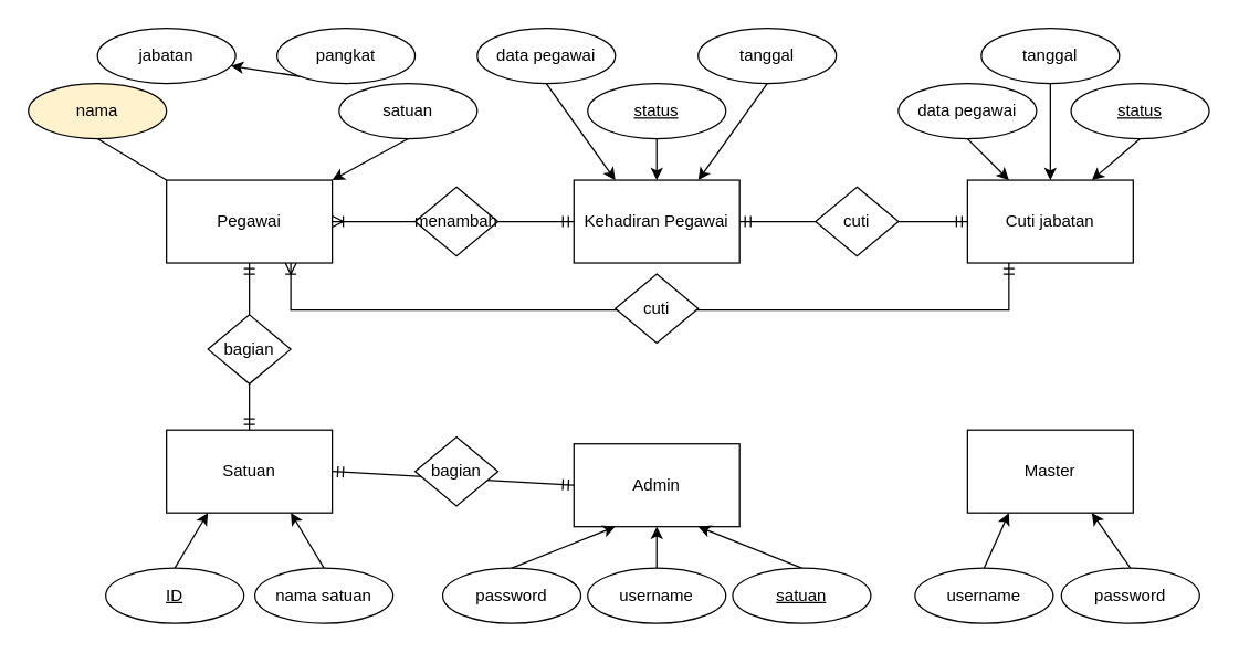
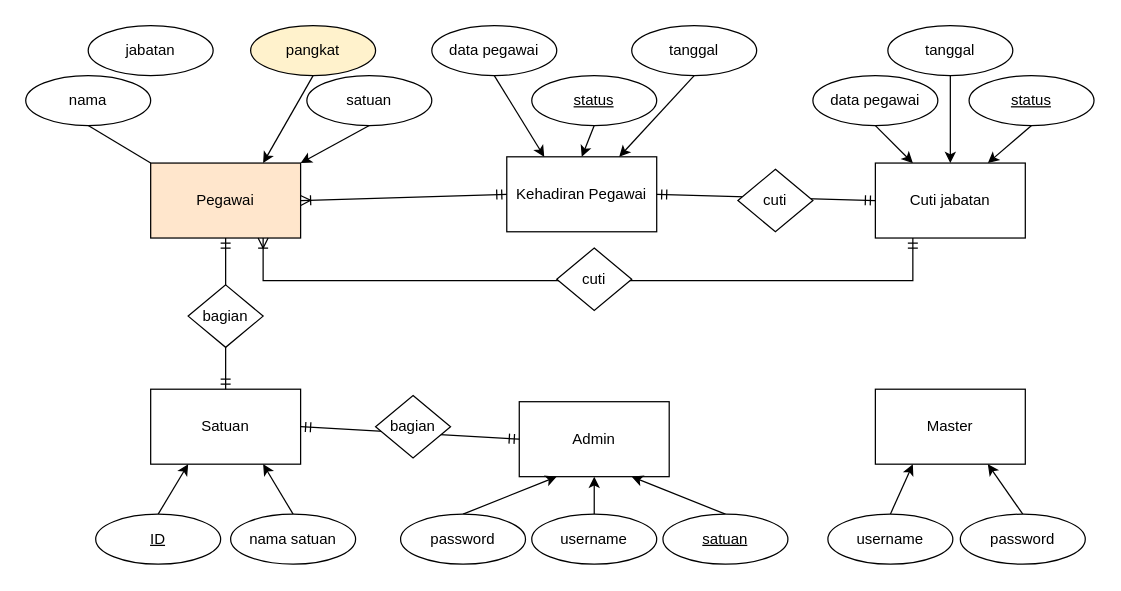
  <mxCell id="0" />
  <mxCell id="1" parent="0" />
- <mxCell id="2" value="Pegawai" style="rounded=0;whiteSpace=wrap;html=1;" vertex="1" parent="1"><mxGeometry x="120" y="130" width="120" height="60" as="geometry" /></mxCell>
+ <mxCell id="2" value="Pegawai" style="rounded=0;whiteSpace=wrap;html=1;fillColor=#ffe6cc;" vertex="1" parent="1"><mxGeometry x="120" y="130" width="120" height="60" as="geometry" /></mxCell>
  <mxCell id="3" style="rounded=0;orthogonalLoop=1;jettySize=auto;html=1;exitX=0.5;exitY=1;exitDx=0;exitDy=0;entryX=0;entryY=0;entryDx=0;entryDy=0;endArrow=none;" edge="1" parent="1" source="4" target="2"><mxGeometry relative="1" as="geometry" /></mxCell>
- <mxCell id="4" value="nama" style="ellipse;whiteSpace=wrap;html=1;align=center;fillColor=#fff2cc;" vertex="1" parent="1"><mxGeometry x="20" y="60" width="100" height="40" as="geometry" /></mxCell>
+ <mxCell id="4" value="nama" style="ellipse;whiteSpace=wrap;html=1;align=center;" vertex="1" parent="1"><mxGeometry x="20" y="60" width="100" height="40" as="geometry" /></mxCell>
  <mxCell id="5" value="jabatan" style="ellipse;whiteSpace=wrap;html=1;align=center;" vertex="1" parent="1"><mxGeometry x="70" y="20" width="100" height="40" as="geometry" /></mxCell>
- <mxCell id="6" style="rounded=0;orthogonalLoop=1;jettySize=auto;html=1;exitX=0.5;exitY=1;exitDx=0;exitDy=0;" edge="1" parent="1" source="7" target="5"><mxGeometry relative="1" as="geometry" /></mxCell>
- <mxCell id="7" value="pangkat" style="ellipse;whiteSpace=wrap;html=1;align=center;" vertex="1" parent="1"><mxGeometry x="200" y="20" width="100" height="40" as="geometry" /></mxCell>
+ <mxCell id="6" style="rounded=0;orthogonalLoop=1;jettySize=auto;html=1;exitX=0.5;exitY=1;exitDx=0;exitDy=0;entryX=0.75;entryY=0;entryDx=0;entryDy=0;" edge="1" parent="1" source="7" target="2"><mxGeometry relative="1" as="geometry" /></mxCell>
+ <mxCell id="7" value="pangkat" style="ellipse;whiteSpace=wrap;html=1;align=center;fillColor=#fff2cc;" vertex="1" parent="1"><mxGeometry x="200" y="20" width="100" height="40" as="geometry" /></mxCell>
  <mxCell id="8" value="Satuan" style="rounded=0;whiteSpace=wrap;html=1;" vertex="1" parent="1"><mxGeometry x="120" y="311" width="120" height="60" as="geometry" /></mxCell>
  <mxCell id="9" value="Admin" style="rounded=0;whiteSpace=wrap;html=1;" vertex="1" parent="1"><mxGeometry x="415" y="321" width="120" height="60" as="geometry" /></mxCell>
  <mxCell id="10" style="rounded=0;orthogonalLoop=1;jettySize=auto;html=1;exitX=0.5;exitY=0;exitDx=0;exitDy=0;entryX=0.25;entryY=1;entryDx=0;entryDy=0;" edge="1" parent="1" source="11" target="8"><mxGeometry relative="1" as="geometry" /></mxCell>
  <mxCell id="11" value="&lt;u&gt;ID&lt;/u&gt;" style="ellipse;whiteSpace=wrap;html=1;align=center;" vertex="1" parent="1"><mxGeometry x="76" y="411" width="100" height="40" as="geometry" /></mxCell>
  <mxCell id="12" style="rounded=0;orthogonalLoop=1;jettySize=auto;html=1;exitX=0.5;exitY=0;exitDx=0;exitDy=0;entryX=0.75;entryY=1;entryDx=0;entryDy=0;" edge="1" parent="1" source="13" target="8"><mxGeometry relative="1" as="geometry" /></mxCell>
  <mxCell id="13" value="nama satuan" style="ellipse;whiteSpace=wrap;html=1;align=center;" vertex="1" parent="1"><mxGeometry x="184" y="411" width="100" height="40" as="geometry" /></mxCell>
  <mxCell id="14" style="rounded=0;orthogonalLoop=1;jettySize=auto;html=1;exitX=0.5;exitY=0;exitDx=0;exitDy=0;entryX=0.5;entryY=1;entryDx=0;entryDy=0;" edge="1" parent="1" source="15" target="9"><mxGeometry relative="1" as="geometry" /></mxCell>
  <mxCell id="15" value="username" style="ellipse;whiteSpace=wrap;html=1;align=center;" vertex="1" parent="1"><mxGeometry x="425" y="411" width="100" height="40" as="geometry" /></mxCell>
  <mxCell id="16" style="rounded=0;orthogonalLoop=1;jettySize=auto;html=1;exitX=0.5;exitY=0;exitDx=0;exitDy=0;entryX=0.25;entryY=1;entryDx=0;entryDy=0;" edge="1" parent="1" source="17" target="9"><mxGeometry relative="1" as="geometry" /></mxCell>
  <mxCell id="17" value="password" style="ellipse;whiteSpace=wrap;html=1;align=center;" vertex="1" parent="1"><mxGeometry x="320" y="411" width="100" height="40" as="geometry" /></mxCell>
  <mxCell id="18" style="rounded=0;orthogonalLoop=1;jettySize=auto;html=1;exitX=0.5;exitY=0;exitDx=0;exitDy=0;entryX=0.75;entryY=1;entryDx=0;entryDy=0;" edge="1" parent="1" source="19" target="9"><mxGeometry relative="1" as="geometry" /></mxCell>
  <mxCell id="19" value="&lt;u&gt;satuan&lt;/u&gt;" style="ellipse;whiteSpace=wrap;html=1;align=center;" vertex="1" parent="1"><mxGeometry x="530" y="411" width="100" height="40" as="geometry" /></mxCell>
  <mxCell id="20" value="Master" style="rounded=0;whiteSpace=wrap;html=1;" vertex="1" parent="1"><mxGeometry x="700" y="311" width="120" height="60" as="geometry" /></mxCell>
  <mxCell id="21" style="rounded=0;orthogonalLoop=1;jettySize=auto;html=1;exitX=0.5;exitY=0;exitDx=0;exitDy=0;entryX=0.25;entryY=1;entryDx=0;entryDy=0;" edge="1" parent="1" source="22" target="20"><mxGeometry relative="1" as="geometry" /></mxCell>
  <mxCell id="22" value="username" style="ellipse;whiteSpace=wrap;html=1;align=center;" vertex="1" parent="1"><mxGeometry x="662" y="411" width="100" height="40" as="geometry" /></mxCell>
  <mxCell id="23" style="rounded=0;orthogonalLoop=1;jettySize=auto;html=1;exitX=0.5;exitY=0;exitDx=0;exitDy=0;entryX=0.75;entryY=1;entryDx=0;entryDy=0;" edge="1" parent="1" source="24" target="20"><mxGeometry relative="1" as="geometry" /></mxCell>
  <mxCell id="24" value="password" style="ellipse;whiteSpace=wrap;html=1;align=center;" vertex="1" parent="1"><mxGeometry x="768" y="411" width="100" height="40" as="geometry" /></mxCell>
- <mxCell id="25" value="Kehadiran Pegawai" style="rounded=0;whiteSpace=wrap;html=1;" vertex="1" parent="1"><mxGeometry x="415" y="130" width="120" height="60" as="geometry" /></mxCell>
+ <mxCell id="25" value="Kehadiran Pegawai" style="rounded=0;whiteSpace=wrap;html=1;" vertex="1" parent="1"><mxGeometry x="405" y="125" width="120" height="60" as="geometry" /></mxCell>
  <mxCell id="26" style="rounded=0;orthogonalLoop=1;jettySize=auto;html=1;exitX=0.5;exitY=1;exitDx=0;exitDy=0;entryX=0.25;entryY=0;entryDx=0;entryDy=0;" edge="1" parent="1" source="27" target="25"><mxGeometry relative="1" as="geometry" /></mxCell>
  <mxCell id="27" value="data pegawai" style="ellipse;whiteSpace=wrap;html=1;align=center;" vertex="1" parent="1"><mxGeometry x="345" y="20" width="100" height="40" as="geometry" /></mxCell>
  <mxCell id="28" style="rounded=0;orthogonalLoop=1;jettySize=auto;html=1;exitX=0.5;exitY=1;exitDx=0;exitDy=0;entryX=0.75;entryY=0;entryDx=0;entryDy=0;" edge="1" parent="1" source="29" target="25"><mxGeometry relative="1" as="geometry" /></mxCell>
  <mxCell id="29" value="tanggal" style="ellipse;whiteSpace=wrap;html=1;align=center;" vertex="1" parent="1"><mxGeometry x="505" y="20" width="100" height="40" as="geometry" /></mxCell>
  <mxCell id="30" style="rounded=0;orthogonalLoop=1;jettySize=auto;html=1;exitX=0.5;exitY=1;exitDx=0;exitDy=0;entryX=0.5;entryY=0;entryDx=0;entryDy=0;" edge="1" parent="1" source="31" target="25"><mxGeometry relative="1" as="geometry" /></mxCell>
  <mxCell id="31" value="&lt;u&gt;status&lt;/u&gt;" style="ellipse;whiteSpace=wrap;html=1;align=center;" vertex="1" parent="1"><mxGeometry x="425" y="60" width="100" height="40" as="geometry" /></mxCell>
  <mxCell id="32" value="Cuti jabatan" style="rounded=0;whiteSpace=wrap;html=1;" vertex="1" parent="1"><mxGeometry x="700" y="130" width="120" height="60" as="geometry" /></mxCell>
  <mxCell id="33" style="rounded=0;orthogonalLoop=1;jettySize=auto;html=1;exitX=0.5;exitY=1;exitDx=0;exitDy=0;entryX=0.25;entryY=0;entryDx=0;entryDy=0;" edge="1" parent="1" source="34" target="32"><mxGeometry relative="1" as="geometry" /></mxCell>
  <mxCell id="34" value="data pegawai" style="ellipse;whiteSpace=wrap;html=1;align=center;" vertex="1" parent="1"><mxGeometry x="650" y="60" width="100" height="40" as="geometry" /></mxCell>
  <mxCell id="35" style="rounded=0;orthogonalLoop=1;jettySize=auto;html=1;exitX=0.5;exitY=1;exitDx=0;exitDy=0;entryX=0.5;entryY=0;entryDx=0;entryDy=0;" edge="1" parent="1" source="36" target="32"><mxGeometry relative="1" as="geometry" /></mxCell>
  <mxCell id="36" value="tanggal" style="ellipse;whiteSpace=wrap;html=1;align=center;" vertex="1" parent="1"><mxGeometry x="710" y="20" width="100" height="40" as="geometry" /></mxCell>
  <mxCell id="37" style="rounded=0;orthogonalLoop=1;jettySize=auto;html=1;exitX=0.5;exitY=1;exitDx=0;exitDy=0;entryX=0.75;entryY=0;entryDx=0;entryDy=0;" edge="1" parent="1" source="38" target="32"><mxGeometry relative="1" as="geometry" /></mxCell>
  <mxCell id="38" value="&lt;u&gt;status&lt;/u&gt;" style="ellipse;whiteSpace=wrap;html=1;align=center;" vertex="1" parent="1"><mxGeometry x="775" y="60" width="100" height="40" as="geometry" /></mxCell>
  <mxCell id="39" style="rounded=0;orthogonalLoop=1;jettySize=auto;html=1;exitX=0.5;exitY=1;exitDx=0;exitDy=0;entryX=1;entryY=0;entryDx=0;entryDy=0;" edge="1" parent="1" source="40" target="2"><mxGeometry relative="1" as="geometry" /></mxCell>
  <mxCell id="40" value="satuan" style="ellipse;whiteSpace=wrap;html=1;align=center;" vertex="1" parent="1"><mxGeometry x="245" y="60" width="100" height="40" as="geometry" /></mxCell>
  <mxCell id="41" value="" style="fontSize=12;html=1;endArrow=ERmandOne;startArrow=ERmandOne;rounded=0;exitX=1;exitY=0.5;exitDx=0;exitDy=0;entryX=0;entryY=0.5;entryDx=0;entryDy=0;" edge="1" parent="1" source="8" target="9"><mxGeometry width="100" height="100" relative="1" as="geometry"><mxPoint x="280" y="331" as="sourcePoint" /><mxPoint x="280" y="171" as="targetPoint" /></mxGeometry></mxCell>
  <mxCell id="42" value="bagian" style="shape=rhombus;html=1;dashed=0;whiteSpace=wrap;perimeter=rhombusPerimeter;" vertex="1" parent="1"><mxGeometry x="300" y="316" width="60" height="50" as="geometry" /></mxCell>
  <mxCell id="43" value="" style="fontSize=12;html=1;endArrow=ERmandOne;startArrow=ERmandOne;rounded=0;exitX=1;exitY=0.5;exitDx=0;exitDy=0;entryX=0;entryY=0.5;entryDx=0;entryDy=0;" edge="1" parent="1" source="25" target="32"><mxGeometry width="100" height="100" relative="1" as="geometry"><mxPoint x="610" y="347" as="sourcePoint" /><mxPoint x="610" y="187" as="targetPoint" /></mxGeometry></mxCell>
  <mxCell id="44" value="cuti" style="shape=rhombus;html=1;dashed=0;whiteSpace=wrap;perimeter=rhombusPerimeter;" vertex="1" parent="1"><mxGeometry x="590" y="135" width="60" height="50" as="geometry" /></mxCell>
  <mxCell id="45" value="" style="fontSize=12;html=1;endArrow=ERoneToMany;startArrow=ERmandOne;rounded=0;entryX=1;entryY=0.5;entryDx=0;entryDy=0;exitX=0;exitY=0.5;exitDx=0;exitDy=0;" edge="1" parent="1" source="25" target="2"><mxGeometry width="100" height="100" relative="1" as="geometry"><mxPoint x="480" y="290" as="sourcePoint" /><mxPoint x="580" y="190" as="targetPoint" /></mxGeometry></mxCell>
- <mxCell id="46" value="menambah" style="shape=rhombus;html=1;dashed=0;whiteSpace=wrap;perimeter=rhombusPerimeter;" vertex="1" parent="1"><mxGeometry x="300" y="135" width="60" height="50" as="geometry" /></mxCell>
  <mxCell id="47" value="" style="fontSize=12;html=1;endArrow=ERmandOne;startArrow=ERmandOne;rounded=0;exitX=0.5;exitY=0;exitDx=0;exitDy=0;entryX=0.5;entryY=1;entryDx=0;entryDy=0;" edge="1" parent="1" source="8" target="2"><mxGeometry width="100" height="100" relative="1" as="geometry"><mxPoint x="180" y="311" as="sourcePoint" /><mxPoint x="180" y="190" as="targetPoint" /></mxGeometry></mxCell>
  <mxCell id="48" value="bagian" style="shape=rhombus;html=1;dashed=0;whiteSpace=wrap;perimeter=rhombusPerimeter;" vertex="1" parent="1"><mxGeometry x="150" y="227.5" width="60" height="50" as="geometry" /></mxCell>
  <mxCell id="49" value="" style="fontSize=12;html=1;endArrow=ERoneToMany;startArrow=ERmandOne;rounded=0;entryX=0.75;entryY=1;entryDx=0;entryDy=0;exitX=0.25;exitY=1;exitDx=0;exitDy=0;edgeStyle=orthogonalEdgeStyle;" edge="1" parent="1" source="32" target="2"><mxGeometry width="100" height="100" relative="1" as="geometry"><mxPoint x="475" y="228" as="sourcePoint" /><mxPoint x="300" y="228" as="targetPoint" /><Array as="points"><mxPoint x="730" y="224" /><mxPoint x="210" y="224" /></Array></mxGeometry></mxCell>
  <mxCell id="50" value="cuti" style="shape=rhombus;html=1;dashed=0;whiteSpace=wrap;perimeter=rhombusPerimeter;" vertex="1" parent="1"><mxGeometry x="445" y="198" width="60" height="50" as="geometry" /></mxCell>
